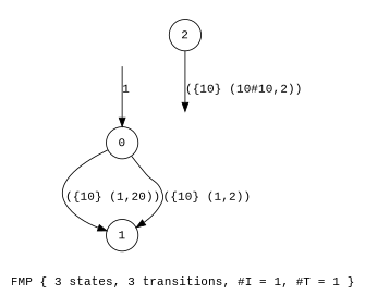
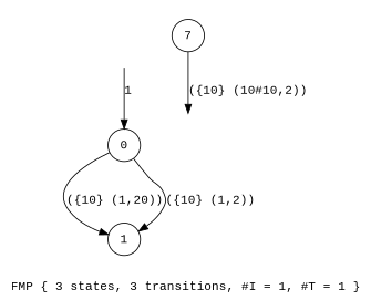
  digraph {
    fontname="Liberation Mono"
    label="FMP { 3 states, 3 transitions, #I = 1, #T = 1 }"
    node [fontname="Liberation Mono" shape=circle]
    edge [fontname="Liberation Mono"]
    FMP1 [height=.01 style=invis width=.01]
    n2 [label=0]
    n3 [label=1]
-   n4 [label=2]
+   n4 [label=7]
    FMP4 [height=.01 style=invis width=.01]
    FMP1 -> n2 [label=1]
    n2 -> n3 [label="({10} (1,20))"]
    n2 -> n3 [label="({10} (1,2))"]
    n4 -> FMP4 [label="({10} (10#10,2))"]
  }
